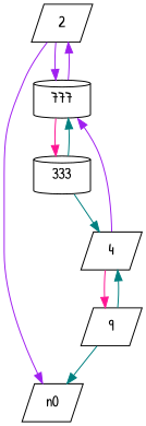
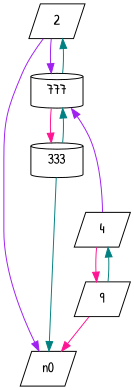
  digraph {
    fontname="Patrick Hand"
    node [fontname="Patrick Hand" shape=parallelogram]
    edge [color=teal fontname="Patrick Hand"]
    n1 [label=2]
    n0
    n4 [label=777 shape=cylinder]
    n5 [label=333 shape=cylinder]
    n2 [label=4]
    n3 [label=9]
    n1 -> n0 [color=purple]
    n1 -> n4 [color=purple]
-   n4 -> n1 [color=purple]
+   n4 -> n1
    n4 -> n5 [color=deeppink]
    n5 -> n4
-   n5 -> n2
+   n5 -> n0
    n2 -> n4 [color=purple]
    n2 -> n3 [color=deeppink]
-   n3 -> n0
+   n3 -> n0 [color=deeppink]
    n3 -> n2
  }
